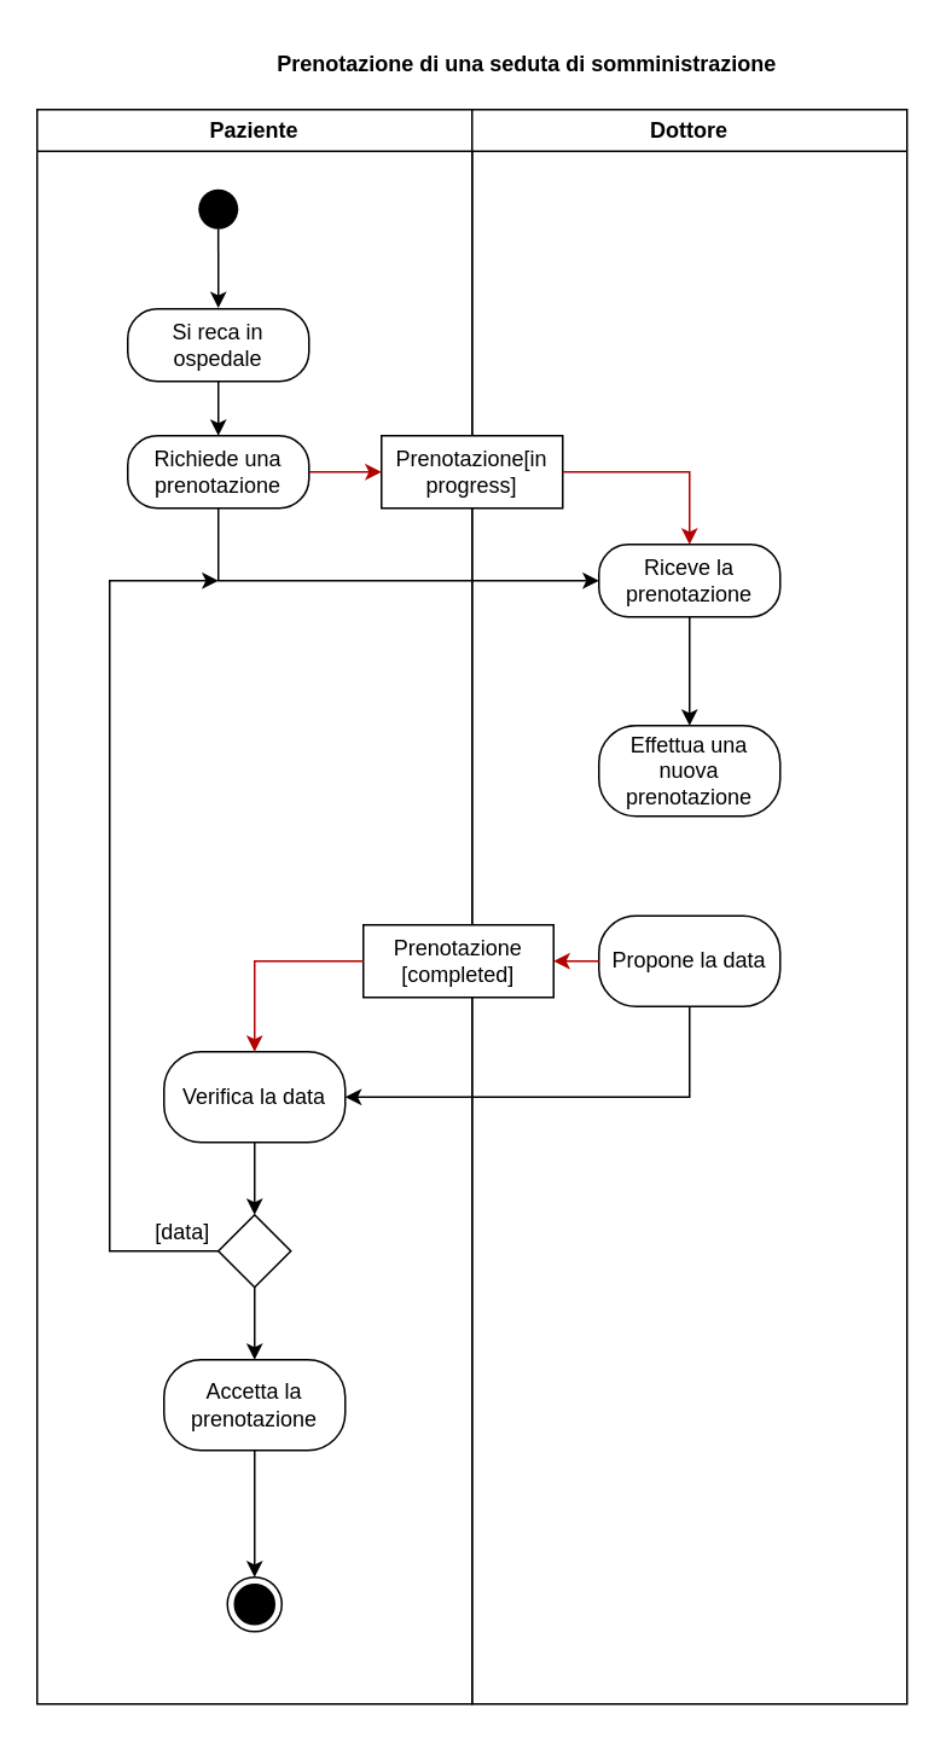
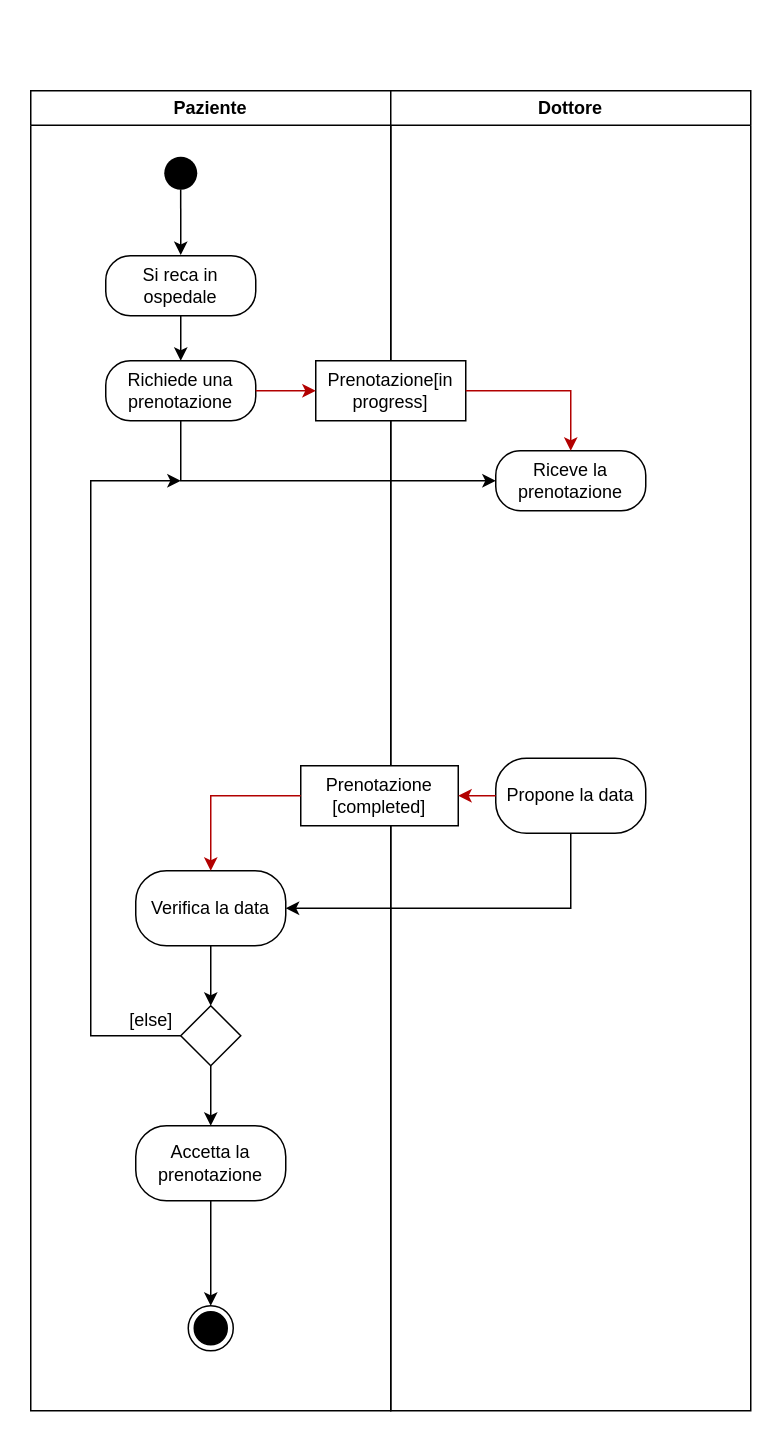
  <mxCell id="0" />
  <mxCell id="1" parent="0" />
- <mxCell id="2" value="Prenotazione di una seduta di somministrazione" style="text;html=1;align=center;verticalAlign=middle;resizable=0;points=[];autosize=1;strokeColor=none;fillColor=none;fontStyle=1" vertex="1" parent="1"><mxGeometry x="140" y="20" width="300" height="30" as="geometry" /></mxCell>
  <mxCell id="3" value="" style="group" vertex="1" connectable="0" parent="1"><mxGeometry x="20" y="60" width="480" height="880" as="geometry" /></mxCell>
  <mxCell id="4" value="Paziente" style="swimlane;whiteSpace=wrap;html=1;startSize=23;" vertex="1" parent="3"><mxGeometry width="240" height="880" as="geometry" /></mxCell>
  <mxCell id="5" style="edgeStyle=orthogonalEdgeStyle;rounded=0;orthogonalLoop=1;jettySize=auto;html=1;exitX=0.499;exitY=0.859;exitDx=0;exitDy=0;exitPerimeter=0;entryX=0.5;entryY=-0.012;entryDx=0;entryDy=0;entryPerimeter=0;" edge="1" parent="4" source="6" target="8"><mxGeometry relative="1" as="geometry"><mxPoint x="100" y="110" as="targetPoint" /></mxGeometry></mxCell>
  <mxCell id="6" value="" style="ellipse;html=1;shape=endState;fillColor=#000000;strokeColor=none;" vertex="1" parent="4"><mxGeometry x="85" y="40" width="30" height="30" as="geometry" /></mxCell>
  <mxCell id="7" style="edgeStyle=orthogonalEdgeStyle;rounded=0;orthogonalLoop=1;jettySize=auto;html=1;" edge="1" parent="4" source="8" target="9"><mxGeometry relative="1" as="geometry" /></mxCell>
  <mxCell id="8" value="Si reca in ospedale" style="rounded=1;whiteSpace=wrap;html=1;arcSize=41;" vertex="1" parent="4"><mxGeometry x="50" y="110" width="100" height="40" as="geometry" /></mxCell>
  <mxCell id="9" value="Richiede una prenotazione" style="rounded=1;whiteSpace=wrap;html=1;arcSize=41;" vertex="1" parent="4"><mxGeometry x="50" y="180" width="100" height="40" as="geometry" /></mxCell>
  <mxCell id="10" style="edgeStyle=orthogonalEdgeStyle;rounded=0;orthogonalLoop=1;jettySize=auto;html=1;entryX=0.5;entryY=0;entryDx=0;entryDy=0;" edge="1" parent="4" source="11" target="14"><mxGeometry relative="1" as="geometry" /></mxCell>
  <mxCell id="11" value="Verifica la data" style="rounded=1;whiteSpace=wrap;html=1;arcSize=41;strokeColor=default;" vertex="1" parent="4"><mxGeometry x="70" y="520" width="100" height="50" as="geometry" /></mxCell>
  <mxCell id="12" style="edgeStyle=orthogonalEdgeStyle;rounded=0;orthogonalLoop=1;jettySize=auto;html=1;exitX=0;exitY=0.5;exitDx=0;exitDy=0;" edge="1" parent="4" source="14"><mxGeometry relative="1" as="geometry"><mxPoint x="100" y="260" as="targetPoint" /><Array as="points"><mxPoint x="40" y="630" /><mxPoint x="40" y="260" /></Array></mxGeometry></mxCell>
  <mxCell id="13" style="edgeStyle=orthogonalEdgeStyle;rounded=0;orthogonalLoop=1;jettySize=auto;html=1;entryX=0.5;entryY=0;entryDx=0;entryDy=0;" edge="1" parent="4" source="14" target="16"><mxGeometry relative="1" as="geometry"><mxPoint x="120" y="690" as="targetPoint" /></mxGeometry></mxCell>
  <mxCell id="14" value="" style="rhombus;whiteSpace=wrap;html=1;strokeColor=default;" vertex="1" parent="4"><mxGeometry x="100" y="610" width="40" height="40" as="geometry" /></mxCell>
  <mxCell id="15" style="edgeStyle=orthogonalEdgeStyle;rounded=0;orthogonalLoop=1;jettySize=auto;html=1;entryX=0.5;entryY=0;entryDx=0;entryDy=0;" edge="1" parent="4" source="16" target="17"><mxGeometry relative="1" as="geometry" /></mxCell>
  <mxCell id="16" value="Accetta la prenotazione" style="rounded=1;whiteSpace=wrap;html=1;arcSize=41;strokeColor=default;" vertex="1" parent="4"><mxGeometry x="70" y="690" width="100" height="50" as="geometry" /></mxCell>
  <mxCell id="17" value="" style="ellipse;html=1;shape=endState;fillColor=#000000;strokeColor=default;" vertex="1" parent="4"><mxGeometry x="105" y="810" width="30" height="30" as="geometry" /></mxCell>
- <mxCell id="18" value="[data]" style="text;html=1;align=center;verticalAlign=middle;resizable=0;points=[];autosize=1;strokeColor=none;fillColor=none;" vertex="1" parent="4"><mxGeometry x="55" y="605" width="50" height="30" as="geometry" /></mxCell>
+ <mxCell id="18" value="[else]" style="text;html=1;align=center;verticalAlign=middle;resizable=0;points=[];autosize=1;strokeColor=none;fillColor=none;" vertex="1" parent="4"><mxGeometry x="55" y="605" width="50" height="30" as="geometry" /></mxCell>
  <mxCell id="19" value="Dottore" style="swimlane;whiteSpace=wrap;html=1;" vertex="1" parent="3"><mxGeometry x="240" width="240" height="880" as="geometry" /></mxCell>
- <mxCell id="20" style="edgeStyle=orthogonalEdgeStyle;rounded=0;orthogonalLoop=1;jettySize=auto;html=1;" edge="1" parent="19" source="21" target="24"><mxGeometry relative="1" as="geometry" /></mxCell>
  <mxCell id="21" value="Riceve la prenotazione" style="rounded=1;whiteSpace=wrap;html=1;arcSize=41;" vertex="1" parent="19"><mxGeometry x="70" y="240" width="100" height="40" as="geometry" /></mxCell>
  <mxCell id="22" value="Prenotazione[in progress]" style="rounded=1;whiteSpace=wrap;html=1;arcSize=0;" vertex="1" parent="19"><mxGeometry x="-50" y="180" width="100" height="40" as="geometry" /></mxCell>
  <mxCell id="23" style="edgeStyle=orthogonalEdgeStyle;rounded=0;orthogonalLoop=1;jettySize=auto;html=1;entryX=0.5;entryY=0;entryDx=0;entryDy=0;fillColor=#e51400;strokeColor=#B20000;exitX=1;exitY=0.5;exitDx=0;exitDy=0;" edge="1" parent="19" source="22" target="21"><mxGeometry relative="1" as="geometry"><mxPoint x="80" y="200" as="sourcePoint" /><mxPoint x="120" y="200" as="targetPoint" /><Array as="points"><mxPoint x="120" y="200" /></Array></mxGeometry></mxCell>
- <mxCell id="24" value="Effettua una nuova prenotazione" style="rounded=1;whiteSpace=wrap;html=1;arcSize=41;strokeColor=default;" vertex="1" parent="19"><mxGeometry x="70" y="340" width="100" height="50" as="geometry" /></mxCell>
  <mxCell id="25" value="Propone la data" style="rounded=1;whiteSpace=wrap;html=1;arcSize=41;strokeColor=default;" vertex="1" parent="19"><mxGeometry x="70" y="445" width="100" height="50" as="geometry" /></mxCell>
  <mxCell id="26" value="Prenotazione&lt;br&gt;[completed]" style="rounded=1;whiteSpace=wrap;html=1;arcSize=0;" vertex="1" parent="19"><mxGeometry x="-60" y="450" width="105" height="40" as="geometry" /></mxCell>
  <mxCell id="27" style="edgeStyle=orthogonalEdgeStyle;rounded=0;orthogonalLoop=1;jettySize=auto;html=1;fillColor=#e51400;strokeColor=#B20000;entryX=1;entryY=0.5;entryDx=0;entryDy=0;exitX=0;exitY=0.5;exitDx=0;exitDy=0;" edge="1" parent="19" source="25" target="26"><mxGeometry relative="1" as="geometry"><mxPoint x="70" y="470" as="sourcePoint" /><mxPoint x="60" y="510" as="targetPoint" /><Array as="points" /></mxGeometry></mxCell>
  <mxCell id="28" style="edgeStyle=orthogonalEdgeStyle;rounded=0;orthogonalLoop=1;jettySize=auto;html=1;exitX=0.5;exitY=1;exitDx=0;exitDy=0;" edge="1" parent="3" source="9" target="21"><mxGeometry relative="1" as="geometry"><Array as="points"><mxPoint x="100" y="260" /><mxPoint x="300" y="260" /></Array></mxGeometry></mxCell>
  <mxCell id="29" style="edgeStyle=orthogonalEdgeStyle;rounded=0;orthogonalLoop=1;jettySize=auto;html=1;entryX=0;entryY=0.5;entryDx=0;entryDy=0;fillColor=#e51400;strokeColor=#B20000;" edge="1" parent="3" source="9" target="22"><mxGeometry relative="1" as="geometry"><mxPoint x="190" y="220.0" as="targetPoint" /></mxGeometry></mxCell>
  <mxCell id="30" style="edgeStyle=orthogonalEdgeStyle;rounded=0;orthogonalLoop=1;jettySize=auto;html=1;" edge="1" parent="3" source="25" target="11"><mxGeometry relative="1" as="geometry"><Array as="points"><mxPoint x="360" y="545" /></Array></mxGeometry></mxCell>
  <mxCell id="31" style="edgeStyle=orthogonalEdgeStyle;rounded=0;orthogonalLoop=1;jettySize=auto;html=1;fillColor=#e51400;strokeColor=#B20000;entryX=0.5;entryY=0;entryDx=0;entryDy=0;exitX=0;exitY=0.5;exitDx=0;exitDy=0;" edge="1" parent="3" source="26" target="11"><mxGeometry relative="1" as="geometry"><mxPoint x="175" y="470" as="sourcePoint" /><mxPoint x="150" y="470" as="targetPoint" /><Array as="points" /></mxGeometry></mxCell>
